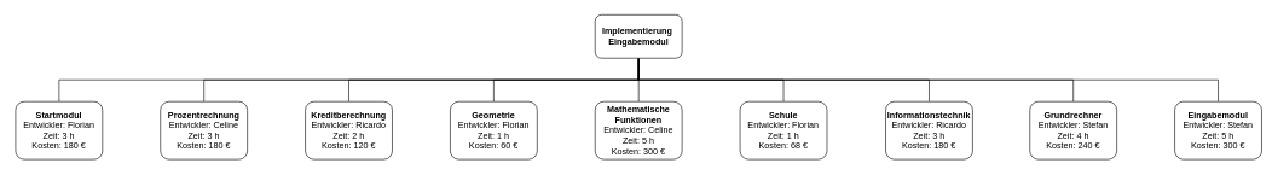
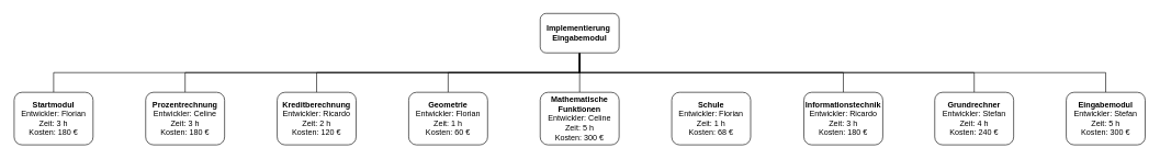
  <mxCell id="0" />
  <mxCell id="1" parent="0" />
  <mxCell id="2" style="edgeStyle=orthogonalEdgeStyle;rounded=0;orthogonalLoop=1;jettySize=auto;html=1;entryX=0.5;entryY=0;entryDx=0;entryDy=0;endArrow=none;endFill=0;" parent="1" source="11" target="12" edge="1"><mxGeometry relative="1" as="geometry"><Array as="points"><mxPoint x="880" y="110" /><mxPoint x="80" y="110" /></Array></mxGeometry></mxCell>
  <mxCell id="3" style="edgeStyle=orthogonalEdgeStyle;rounded=0;orthogonalLoop=1;jettySize=auto;html=1;entryX=0.5;entryY=0;entryDx=0;entryDy=0;endArrow=none;endFill=0;" parent="1" source="11" target="13" edge="1"><mxGeometry relative="1" as="geometry"><Array as="points"><mxPoint x="880" y="110" /><mxPoint x="280" y="110" /></Array></mxGeometry></mxCell>
  <mxCell id="4" style="edgeStyle=orthogonalEdgeStyle;rounded=0;orthogonalLoop=1;jettySize=auto;html=1;entryX=0.5;entryY=0;entryDx=0;entryDy=0;endArrow=none;endFill=0;" parent="1" source="11" target="14" edge="1"><mxGeometry relative="1" as="geometry"><Array as="points"><mxPoint x="880" y="110" /><mxPoint x="480" y="110" /></Array></mxGeometry></mxCell>
  <mxCell id="5" style="edgeStyle=orthogonalEdgeStyle;rounded=0;orthogonalLoop=1;jettySize=auto;html=1;entryX=0.5;entryY=0;entryDx=0;entryDy=0;endArrow=none;endFill=0;" parent="1" source="11" target="15" edge="1"><mxGeometry relative="1" as="geometry"><Array as="points"><mxPoint x="880" y="110" /><mxPoint x="680" y="110" /></Array></mxGeometry></mxCell>
  <mxCell id="6" style="edgeStyle=orthogonalEdgeStyle;rounded=0;orthogonalLoop=1;jettySize=auto;html=1;entryX=0.5;entryY=0;entryDx=0;entryDy=0;endArrow=none;endFill=0;" parent="1" source="11" target="16" edge="1"><mxGeometry relative="1" as="geometry" /></mxCell>
  <mxCell id="7" style="edgeStyle=orthogonalEdgeStyle;rounded=0;orthogonalLoop=1;jettySize=auto;html=1;entryX=0.5;entryY=0;entryDx=0;entryDy=0;endArrow=none;endFill=0;" parent="1" source="11" target="18" edge="1"><mxGeometry relative="1" as="geometry"><Array as="points"><mxPoint x="880" y="110" /><mxPoint x="1281" y="110" /></Array></mxGeometry></mxCell>
  <mxCell id="8" style="edgeStyle=orthogonalEdgeStyle;rounded=0;orthogonalLoop=1;jettySize=auto;html=1;entryX=0.5;entryY=0;entryDx=0;entryDy=0;endArrow=none;endFill=0;" parent="1" source="11" target="19" edge="1"><mxGeometry relative="1" as="geometry"><Array as="points"><mxPoint x="880" y="110" /><mxPoint x="1480" y="110" /></Array></mxGeometry></mxCell>
  <mxCell id="9" style="edgeStyle=orthogonalEdgeStyle;rounded=0;orthogonalLoop=1;jettySize=auto;html=1;entryX=0.5;entryY=0;entryDx=0;entryDy=0;endArrow=none;endFill=0;" parent="1" source="11" target="20" edge="1"><mxGeometry relative="1" as="geometry"><Array as="points"><mxPoint x="880" y="110" /><mxPoint x="1680" y="110" /></Array></mxGeometry></mxCell>
- <mxCell id="10" style="edgeStyle=orthogonalEdgeStyle;rounded=0;orthogonalLoop=1;jettySize=auto;html=1;entryX=0.5;entryY=0;entryDx=0;entryDy=0;endArrow=none;endFill=0;" parent="1" source="11" target="17" edge="1"><mxGeometry relative="1" as="geometry"><Array as="points"><mxPoint x="880" y="110" /><mxPoint x="1080" y="110" /></Array></mxGeometry></mxCell>
  <mxCell id="11" value="Implementierung&amp;nbsp;&lt;div&gt;Eingabemodul&lt;/div&gt;" style="rounded=1;whiteSpace=wrap;html=1;fontStyle=1" parent="1" vertex="1"><mxGeometry x="820" y="20" width="120" height="60" as="geometry" /></mxCell>
  <mxCell id="12" value="&lt;b&gt;Startmodul&lt;/b&gt;&lt;div&gt;Entwickler: Florian&lt;/div&gt;&lt;div&gt;Zeit: 3 h&lt;/div&gt;&lt;div&gt;Kosten: 180 €&lt;/div&gt;" style="rounded=1;whiteSpace=wrap;html=1;" parent="1" vertex="1"><mxGeometry x="20" y="140" width="120" height="80" as="geometry" /></mxCell>
  <mxCell id="13" value="&lt;b&gt;Prozentrechnung&lt;/b&gt;&lt;div&gt;&lt;div&gt;Entwickler: Celine&lt;/div&gt;&lt;div&gt;Zeit: 3 h&lt;/div&gt;&lt;div&gt;Kosten: 180 €&lt;/div&gt;&lt;/div&gt;" style="rounded=1;whiteSpace=wrap;html=1;" parent="1" vertex="1"><mxGeometry x="220" y="140" width="120" height="80" as="geometry" /></mxCell>
  <mxCell id="14" value="&lt;b&gt;Kreditberechnung&lt;/b&gt;&lt;div&gt;&lt;div&gt;Entwickler: Ricardo&lt;/div&gt;&lt;div&gt;Zeit: 2 h&lt;/div&gt;&lt;div&gt;Kosten: 120 €&lt;/div&gt;&lt;/div&gt;" style="rounded=1;whiteSpace=wrap;html=1;" parent="1" vertex="1"><mxGeometry x="420" y="140" width="120" height="80" as="geometry" /></mxCell>
  <mxCell id="15" value="&lt;b&gt;Geometrie&lt;/b&gt;&lt;div&gt;&lt;div&gt;Entwickler: Florian&lt;/div&gt;&lt;div&gt;Zeit: 1 h&lt;/div&gt;&lt;div&gt;Kosten: 60 €&lt;/div&gt;&lt;/div&gt;" style="rounded=1;whiteSpace=wrap;html=1;" parent="1" vertex="1"><mxGeometry x="620" y="140" width="120" height="80" as="geometry" /></mxCell>
  <mxCell id="16" value="&lt;b&gt;Mathematische Funktionen&lt;/b&gt;&lt;div&gt;&lt;div&gt;Entwickler: Celine&lt;/div&gt;&lt;div&gt;Zeit: 5 h&lt;/div&gt;&lt;div&gt;Kosten: 300 €&lt;/div&gt;&lt;/div&gt;" style="rounded=1;whiteSpace=wrap;html=1;" parent="1" vertex="1"><mxGeometry x="820" y="140" width="120" height="80" as="geometry" /></mxCell>
  <mxCell id="17" value="&lt;b&gt;Schule&lt;/b&gt;&lt;div&gt;&lt;div&gt;Entwickler: Florian&lt;/div&gt;&lt;div&gt;Zeit: 1 h&lt;/div&gt;&lt;div&gt;Kosten: 68 €&lt;/div&gt;&lt;/div&gt;" style="rounded=1;whiteSpace=wrap;html=1;" parent="1" vertex="1"><mxGeometry x="1020" y="140" width="120" height="80" as="geometry" /></mxCell>
  <mxCell id="18" value="&lt;b&gt;Informationstechnik&lt;/b&gt;&lt;div&gt;&lt;div&gt;Entwickler: Ricardo&lt;/div&gt;&lt;div&gt;Zeit: 3 h&lt;/div&gt;&lt;div&gt;Kosten: 180 €&lt;/div&gt;&lt;/div&gt;" style="rounded=1;whiteSpace=wrap;html=1;" parent="1" vertex="1"><mxGeometry x="1221" y="140" width="120" height="80" as="geometry" /></mxCell>
  <mxCell id="19" value="&lt;b&gt;Grundrechner&lt;/b&gt;&lt;div&gt;&lt;div&gt;Entwickler: Stefan&lt;/div&gt;&lt;div&gt;Zeit: 4 h&lt;/div&gt;&lt;div&gt;Kosten: 240 €&lt;/div&gt;&lt;/div&gt;" style="rounded=1;whiteSpace=wrap;html=1;" parent="1" vertex="1"><mxGeometry x="1420" y="140" width="120" height="80" as="geometry" /></mxCell>
  <mxCell id="20" value="&lt;b&gt;Eingabemodul&lt;/b&gt;&lt;div&gt;&lt;div&gt;Entwickler: Stefan&lt;/div&gt;&lt;div&gt;Zeit: 5 h&lt;/div&gt;&lt;div&gt;Kosten: 300 €&lt;/div&gt;&lt;/div&gt;" style="rounded=1;whiteSpace=wrap;html=1;" parent="1" vertex="1"><mxGeometry x="1620" y="140" width="120" height="80" as="geometry" /></mxCell>
